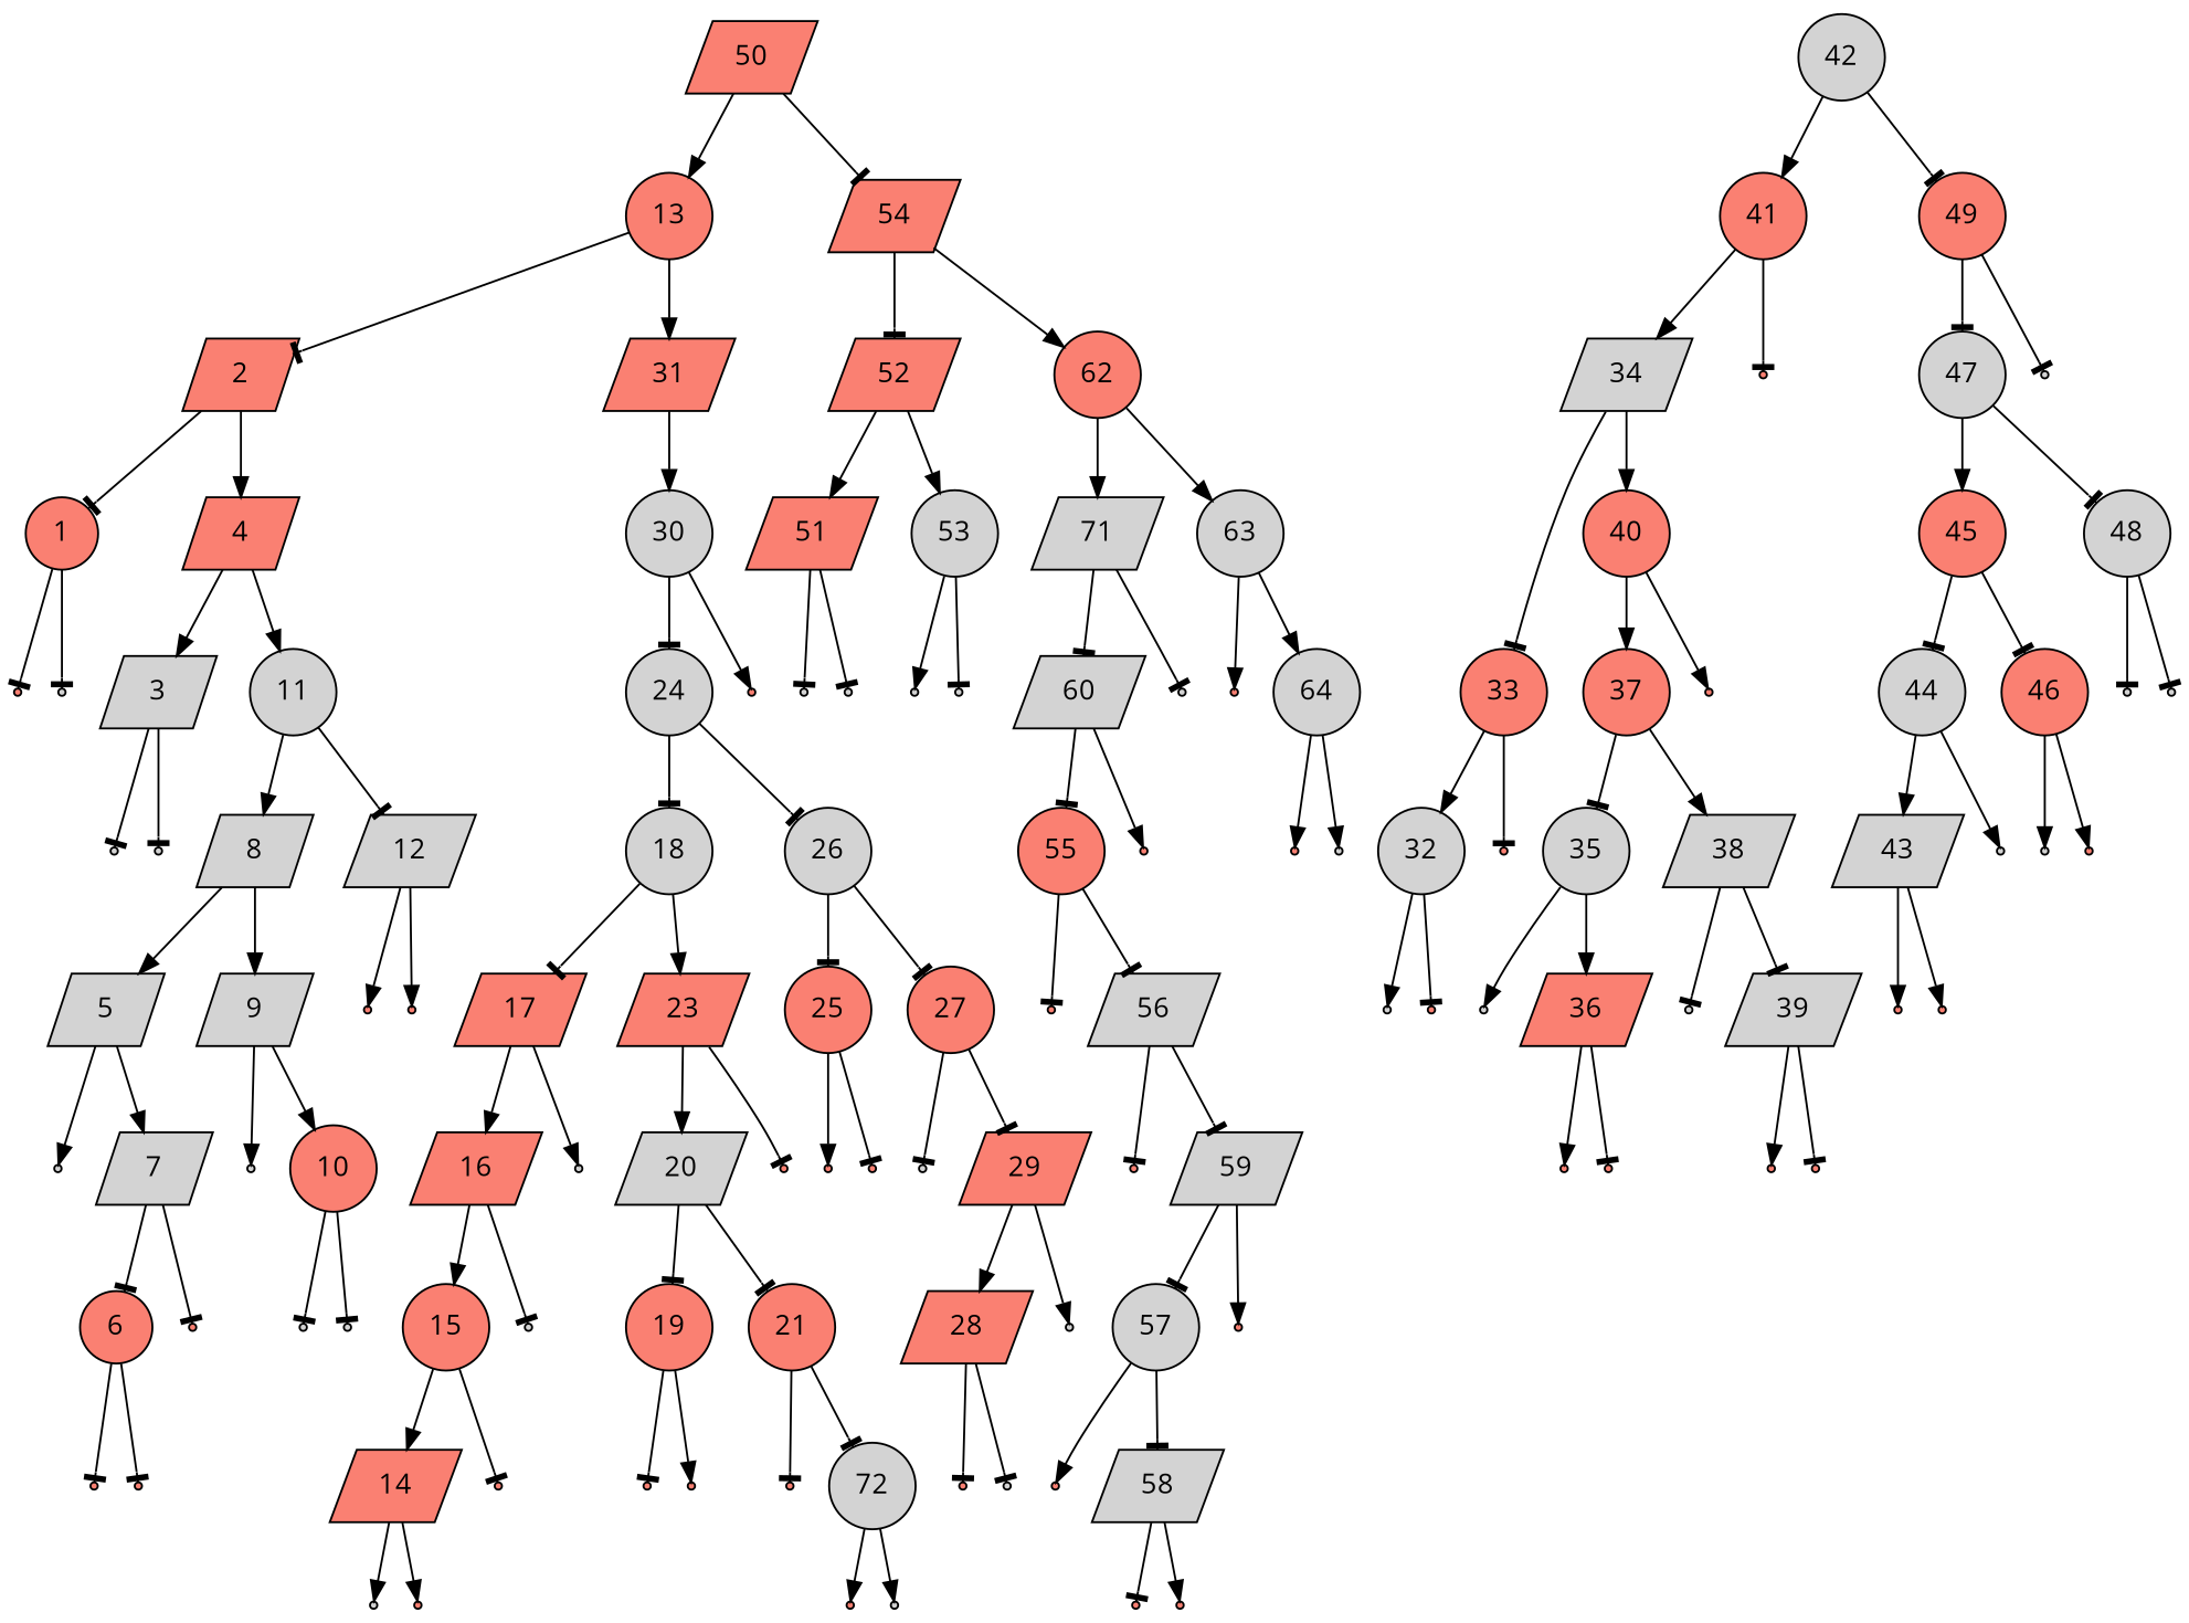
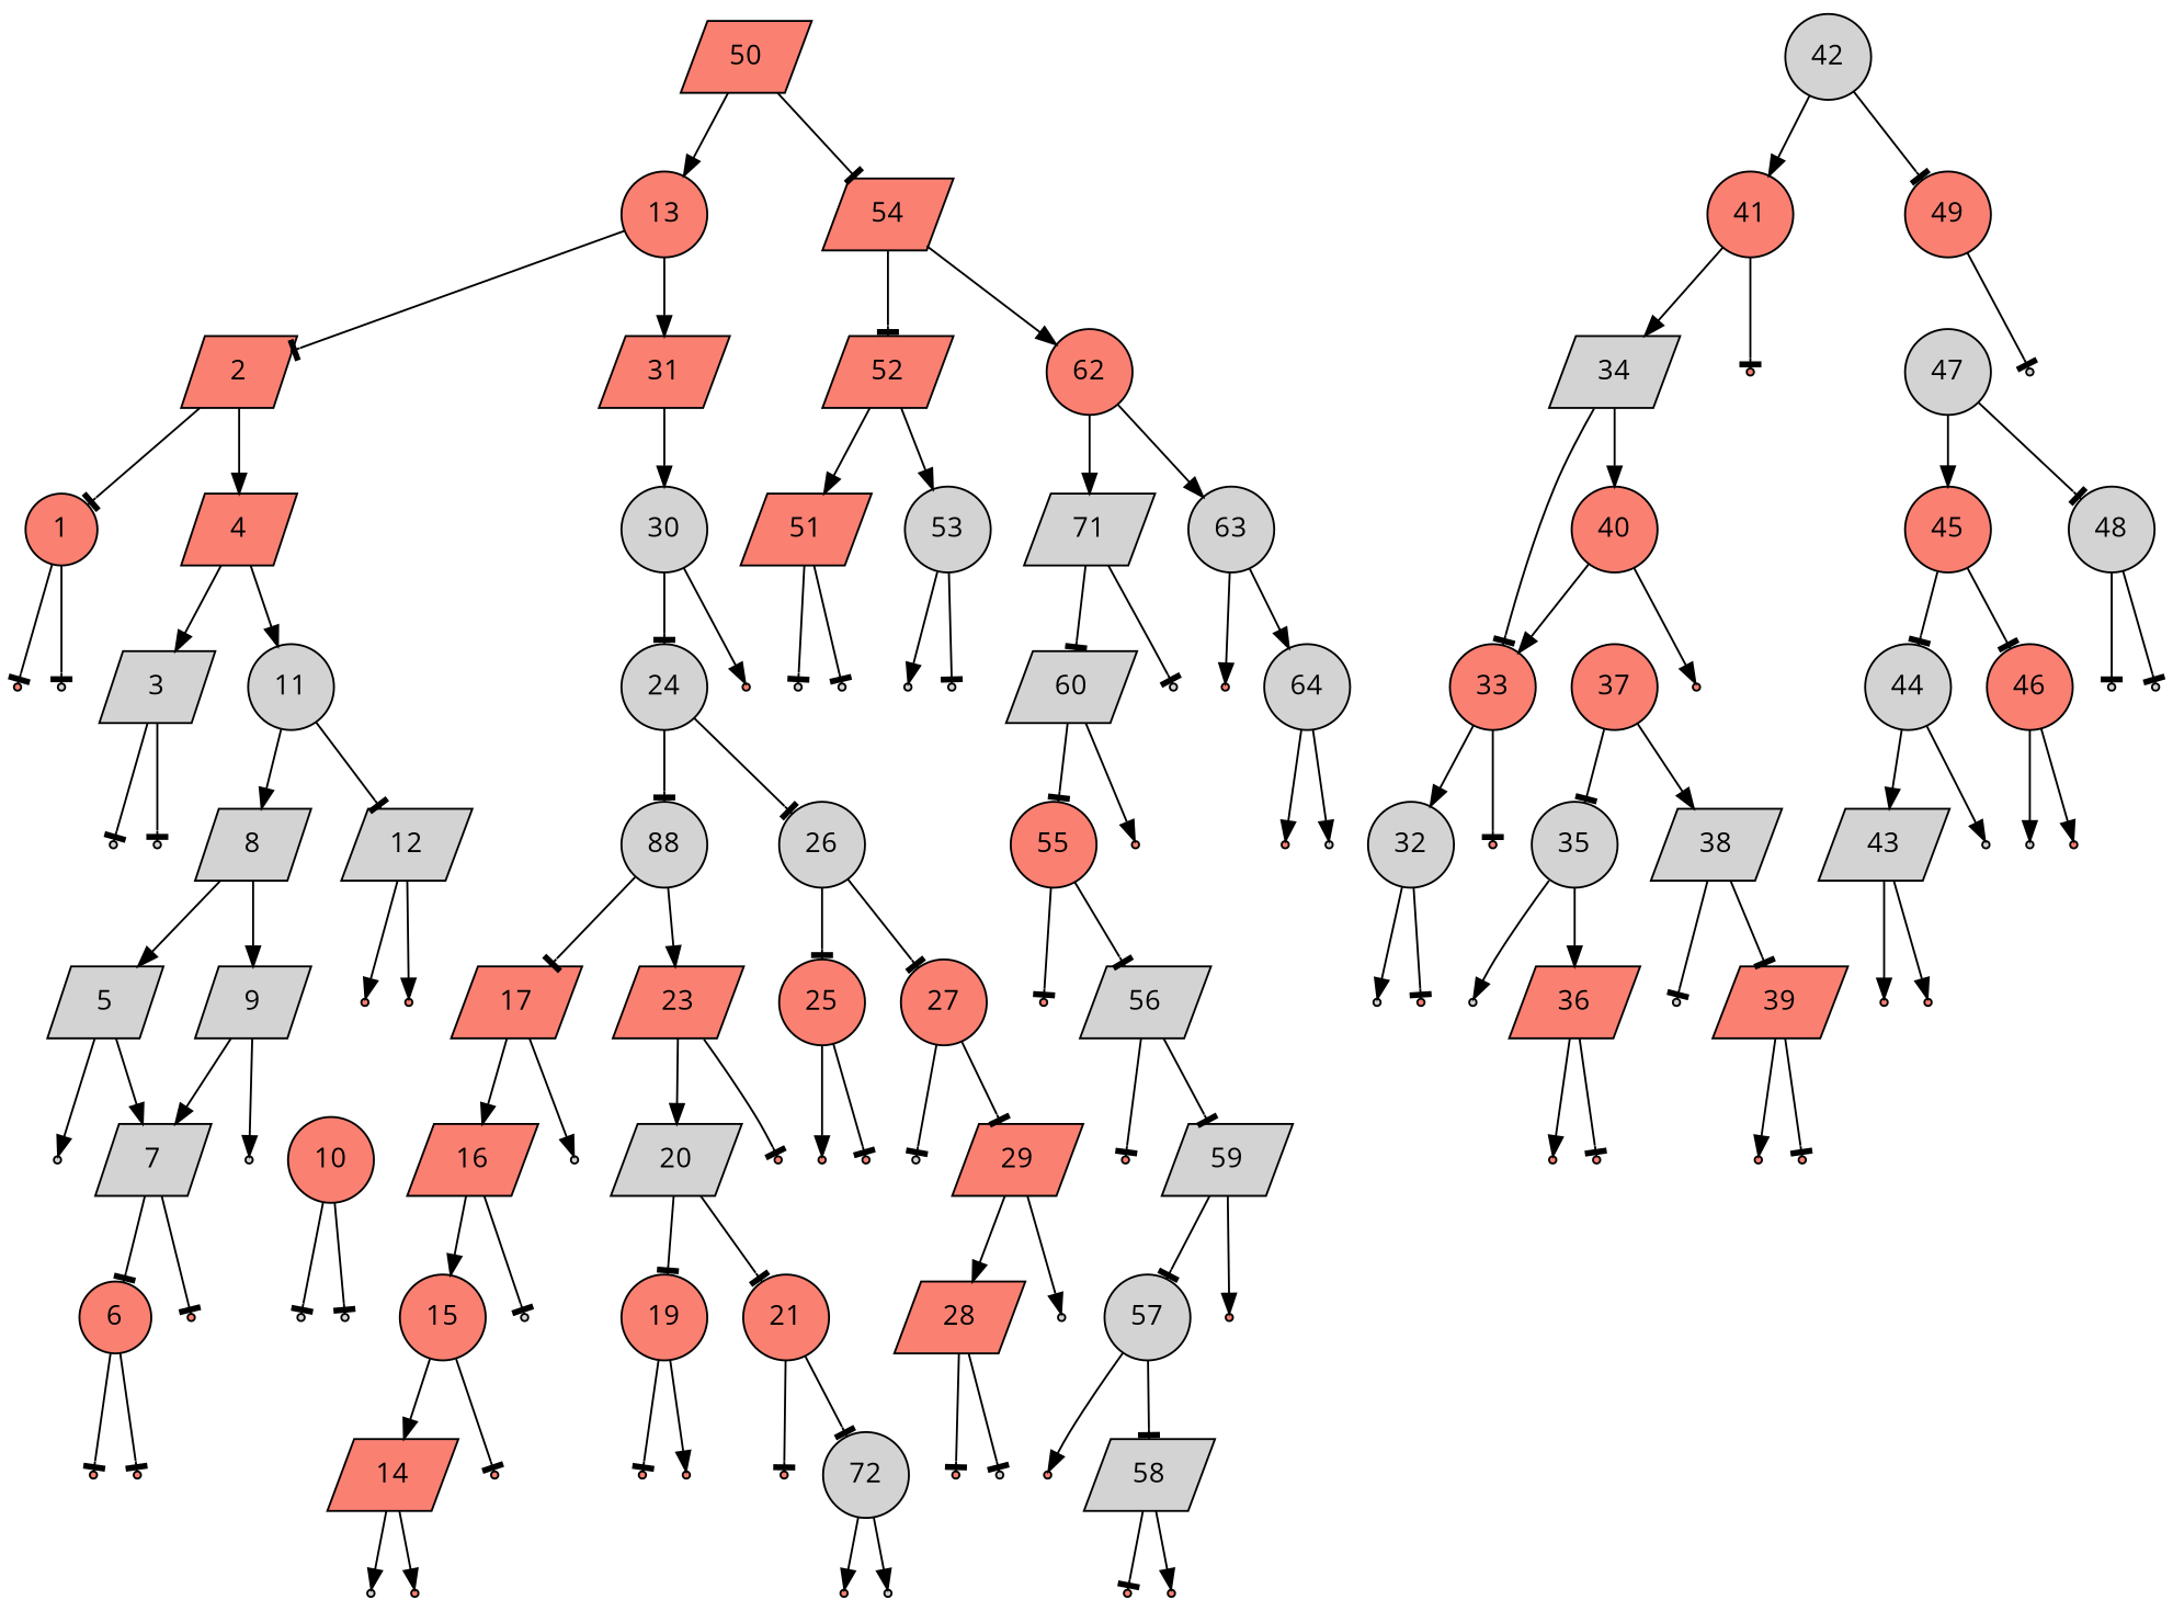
  digraph {
    fontname="Open Sans"
    node [fillcolor=salmon fontname="Open Sans" shape=point style=filled]
    edge [arrowhead=tee fontname="Open Sans"]
    50 [shape=parallelogram]
    13 [shape=circle]
    54 [shape=parallelogram]
    2 [shape=parallelogram]
    31 [shape=parallelogram]
    52 [shape=parallelogram]
    62 [shape=circle]
    1 [shape=circle]
    4 [shape=parallelogram]
    30 [fillcolor=lightgrey shape=circle]
    51 [shape=parallelogram]
    53 [fillcolor=lightgrey shape=circle]
    n13 [fillcolor=lightgrey label=71 shape=parallelogram]
    63 [fillcolor=lightgrey shape=circle]
    null1
    null2 [fillcolor=lightgrey]
    3 [fillcolor=lightgrey shape=parallelogram]
    11 [fillcolor=lightgrey shape=circle]
    24 [fillcolor=lightgrey shape=circle]
    null14
    42 [fillcolor=lightgrey shape=circle]
    41 [shape=circle]
    49 [shape=circle]
    null3 [fillcolor=lightgrey]
    null4 [fillcolor=lightgrey]
    8 [fillcolor=lightgrey shape=parallelogram]
    12 [fillcolor=lightgrey shape=parallelogram]
    5 [fillcolor=lightgrey shape=parallelogram]
    9 [fillcolor=lightgrey shape=parallelogram]
    null12
    null13
    null5 [fillcolor=lightgrey]
    7 [fillcolor=lightgrey shape=parallelogram]
    null9 [fillcolor=lightgrey]
    10 [shape=circle]
    6 [shape=circle]
    null6
    null10 [fillcolor=lightgrey]
    null11 [fillcolor=lightgrey]
    null7
    null8
-   18 [fillcolor=lightgrey shape=circle]
+   18 [fillcolor=lightgrey shape=circle label=88]
    26 [fillcolor=lightgrey shape=circle]
    34 [fillcolor=lightgrey shape=parallelogram]
    null32
    47 [fillcolor=lightgrey shape=circle]
    null43 [fillcolor=lightgrey]
    17 [shape=parallelogram]
    23 [shape=parallelogram]
    25 [shape=circle]
    27 [shape=circle]
    16 [shape=parallelogram]
    null15 [fillcolor=lightgrey]
    20 [fillcolor=lightgrey shape=parallelogram]
    null20
    null26
    null27
    null28 [fillcolor=lightgrey]
    29 [shape=parallelogram]
    15 [shape=circle]
    null16 [fillcolor=lightgrey]
    19 [shape=circle]
    21 [shape=circle]
    14 [shape=parallelogram]
    null17
    null18 [fillcolor=lightgrey]
    null19
    null21
    null22
    null23
    n71 [fillcolor=lightgrey label=72 shape=circle]
    null24
    null25 [fillcolor=lightgrey]
    28 [shape=parallelogram]
    null29 [fillcolor=lightgrey]
    null30
    null31 [fillcolor=lightgrey]
    33 [shape=circle]
    40 [shape=circle]
    45 [shape=circle]
    48 [fillcolor=lightgrey shape=circle]
    32 [fillcolor=lightgrey shape=circle]
    null33
    37 [shape=circle]
    null36
    null34 [fillcolor=lightgrey]
    null35
    35 [fillcolor=lightgrey shape=circle]
    38 [fillcolor=lightgrey shape=parallelogram]
    null37 [fillcolor=lightgrey]
    36 [shape=parallelogram]
    null40 [fillcolor=lightgrey]
-   39 [fillcolor=lightgrey shape=parallelogram]
+   39 [shape=parallelogram]
    null38
    null39
    null41
    null42
    44 [fillcolor=lightgrey shape=circle]
    46 [shape=circle]
    null49 [fillcolor=lightgrey]
    null50 [fillcolor=lightgrey]
    43 [fillcolor=lightgrey shape=parallelogram]
    null44 [fillcolor=lightgrey]
    null47 [fillcolor=lightgrey]
    null48
    null45
    null46
    null51 [fillcolor=lightgrey]
    null52 [fillcolor=lightgrey]
    null53 [fillcolor=lightgrey]
    null54 [fillcolor=lightgrey]
    60 [fillcolor=lightgrey shape=parallelogram]
    null55 [fillcolor=lightgrey]
    null63
    64 [fillcolor=lightgrey shape=circle]
    55 [shape=circle]
    null56
    null64
    null65 [fillcolor=lightgrey]
    null57
    56 [fillcolor=lightgrey shape=parallelogram]
    null58
    59 [fillcolor=lightgrey shape=parallelogram]
    57 [fillcolor=lightgrey shape=circle]
    null59
    null60
    58 [fillcolor=lightgrey shape=parallelogram]
    null61
    null62
    50 -> 13 [arrowhead=normal]
    50 -> 54
    13 -> 2
    13 -> 31 [arrowhead=normal]
    54 -> 52
    54 -> 62 [arrowhead=normal]
    2 -> 1
    2 -> 4 [arrowhead=normal]
    31 -> 30 [arrowhead=normal]
    52 -> 51 [arrowhead=normal]
    52 -> 53 [arrowhead=normal]
    62 -> n13 [arrowhead=normal]
    62 -> 63 [arrowhead=normal]
    1 -> null1
    1 -> null2
    4 -> 3 [arrowhead=normal]
    4 -> 11 [arrowhead=normal]
    30 -> 24
    30 -> null14 [arrowhead=normal]
    51 -> null51
    51 -> null52
    53 -> null53 [arrowhead=normal]
    53 -> null54
    n13 -> 60
    n13 -> null55
    63 -> null63 [arrowhead=normal]
    63 -> 64 [arrowhead=normal]
    3 -> null3
    3 -> null4
    11 -> 8 [arrowhead=normal]
    11 -> 12
    24 -> 18
    24 -> 26
    42 -> 41 [arrowhead=normal]
    42 -> 49
    41 -> 34 [arrowhead=normal]
    41 -> null32
-   49 -> 47
    49 -> null43
    8 -> 5 [arrowhead=normal]
    8 -> 9 [arrowhead=normal]
    12 -> null12 [arrowhead=normal]
    12 -> null13 [arrowhead=normal]
    5 -> null5 [arrowhead=normal]
    5 -> 7 [arrowhead=normal]
    9 -> null9 [arrowhead=normal]
-   9 -> 10 [arrowhead=normal]
+   9 -> 7 [arrowhead=normal]
    7 -> 6
    7 -> null6
    10 -> null10
    10 -> null11
    6 -> null7
    6 -> null8
    18 -> 17
    18 -> 23 [arrowhead=normal]
    26 -> 25
    26 -> 27
    34 -> 33
    34 -> 40 [arrowhead=normal]
    47 -> 45 [arrowhead=normal]
    47 -> 48
    17 -> 16 [arrowhead=normal]
    17 -> null15 [arrowhead=normal]
    23 -> 20 [arrowhead=normal]
    23 -> null20
    25 -> null26 [arrowhead=normal]
    25 -> null27
    27 -> null28
    27 -> 29
    16 -> 15 [arrowhead=normal]
    16 -> null16
    20 -> 19
    20 -> 21
    29 -> 28 [arrowhead=normal]
    29 -> null29 [arrowhead=normal]
    15 -> 14 [arrowhead=normal]
    15 -> null17
    19 -> null21
    19 -> null22 [arrowhead=normal]
    21 -> null23
    21 -> n71
    14 -> null18 [arrowhead=normal]
    14 -> null19 [arrowhead=normal]
    n71 -> null24 [arrowhead=normal]
    n71 -> null25 [arrowhead=normal]
    28 -> null30
    28 -> null31
    33 -> 32 [arrowhead=normal]
    33 -> null33
-   40 -> 37 [arrowhead=normal]
+   40 -> 33 [arrowhead=normal]
    40 -> null36 [arrowhead=normal]
    45 -> 44
    45 -> 46
    48 -> null49
    48 -> null50
    32 -> null34 [arrowhead=normal]
    32 -> null35
    37 -> 35
    37 -> 38 [arrowhead=normal]
    35 -> null37 [arrowhead=normal]
    35 -> 36 [arrowhead=normal]
    38 -> null40
    38 -> 39
    36 -> null38 [arrowhead=normal]
    36 -> null39
    39 -> null41 [arrowhead=normal]
    39 -> null42
    44 -> 43 [arrowhead=normal]
    44 -> null44 [arrowhead=normal]
    46 -> null47 [arrowhead=normal]
    46 -> null48 [arrowhead=normal]
    43 -> null45 [arrowhead=normal]
    43 -> null46 [arrowhead=normal]
    60 -> 55
    60 -> null56 [arrowhead=normal]
    64 -> null64 [arrowhead=normal]
    64 -> null65 [arrowhead=normal]
    55 -> null57
    55 -> 56
    56 -> null58
    56 -> 59
    59 -> 57
    59 -> null59 [arrowhead=normal]
    57 -> null60 [arrowhead=normal]
    57 -> 58
    58 -> null61
    58 -> null62 [arrowhead=normal]
  }
